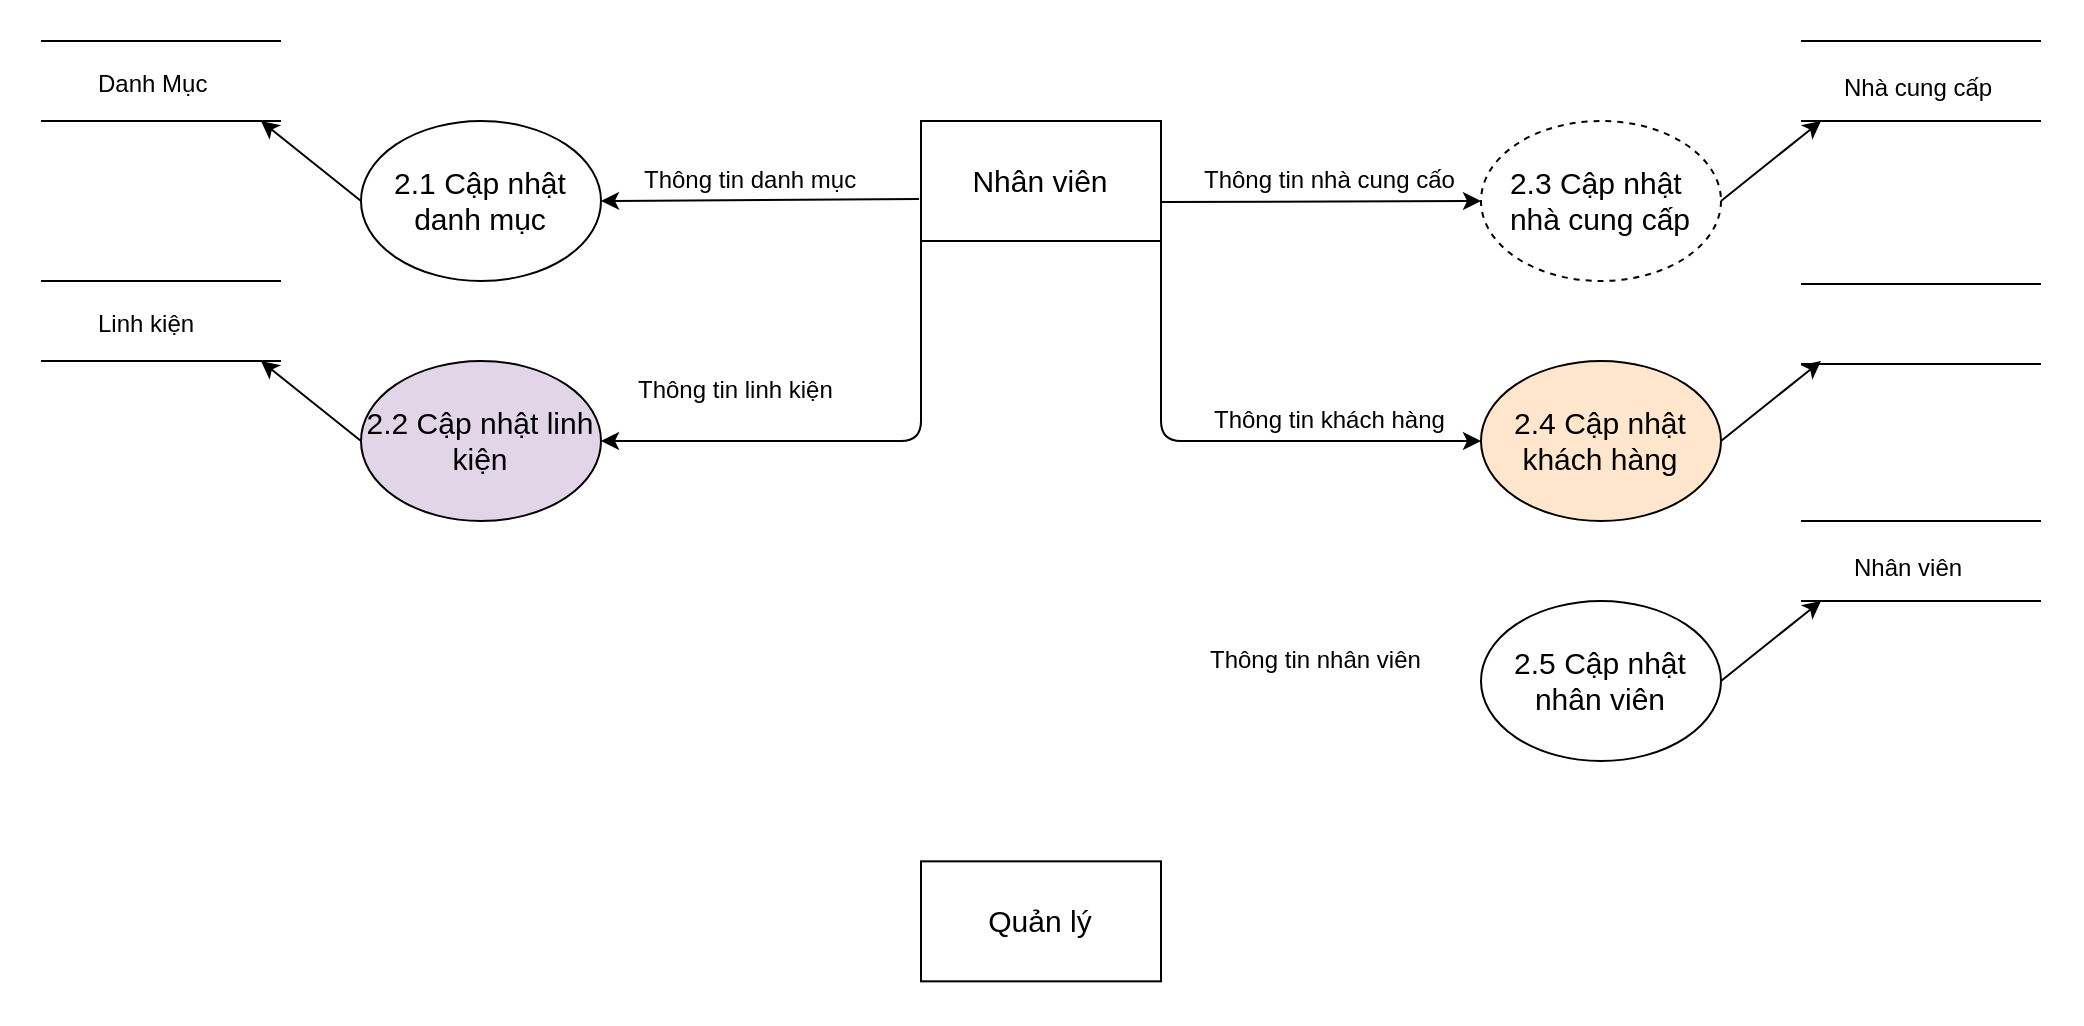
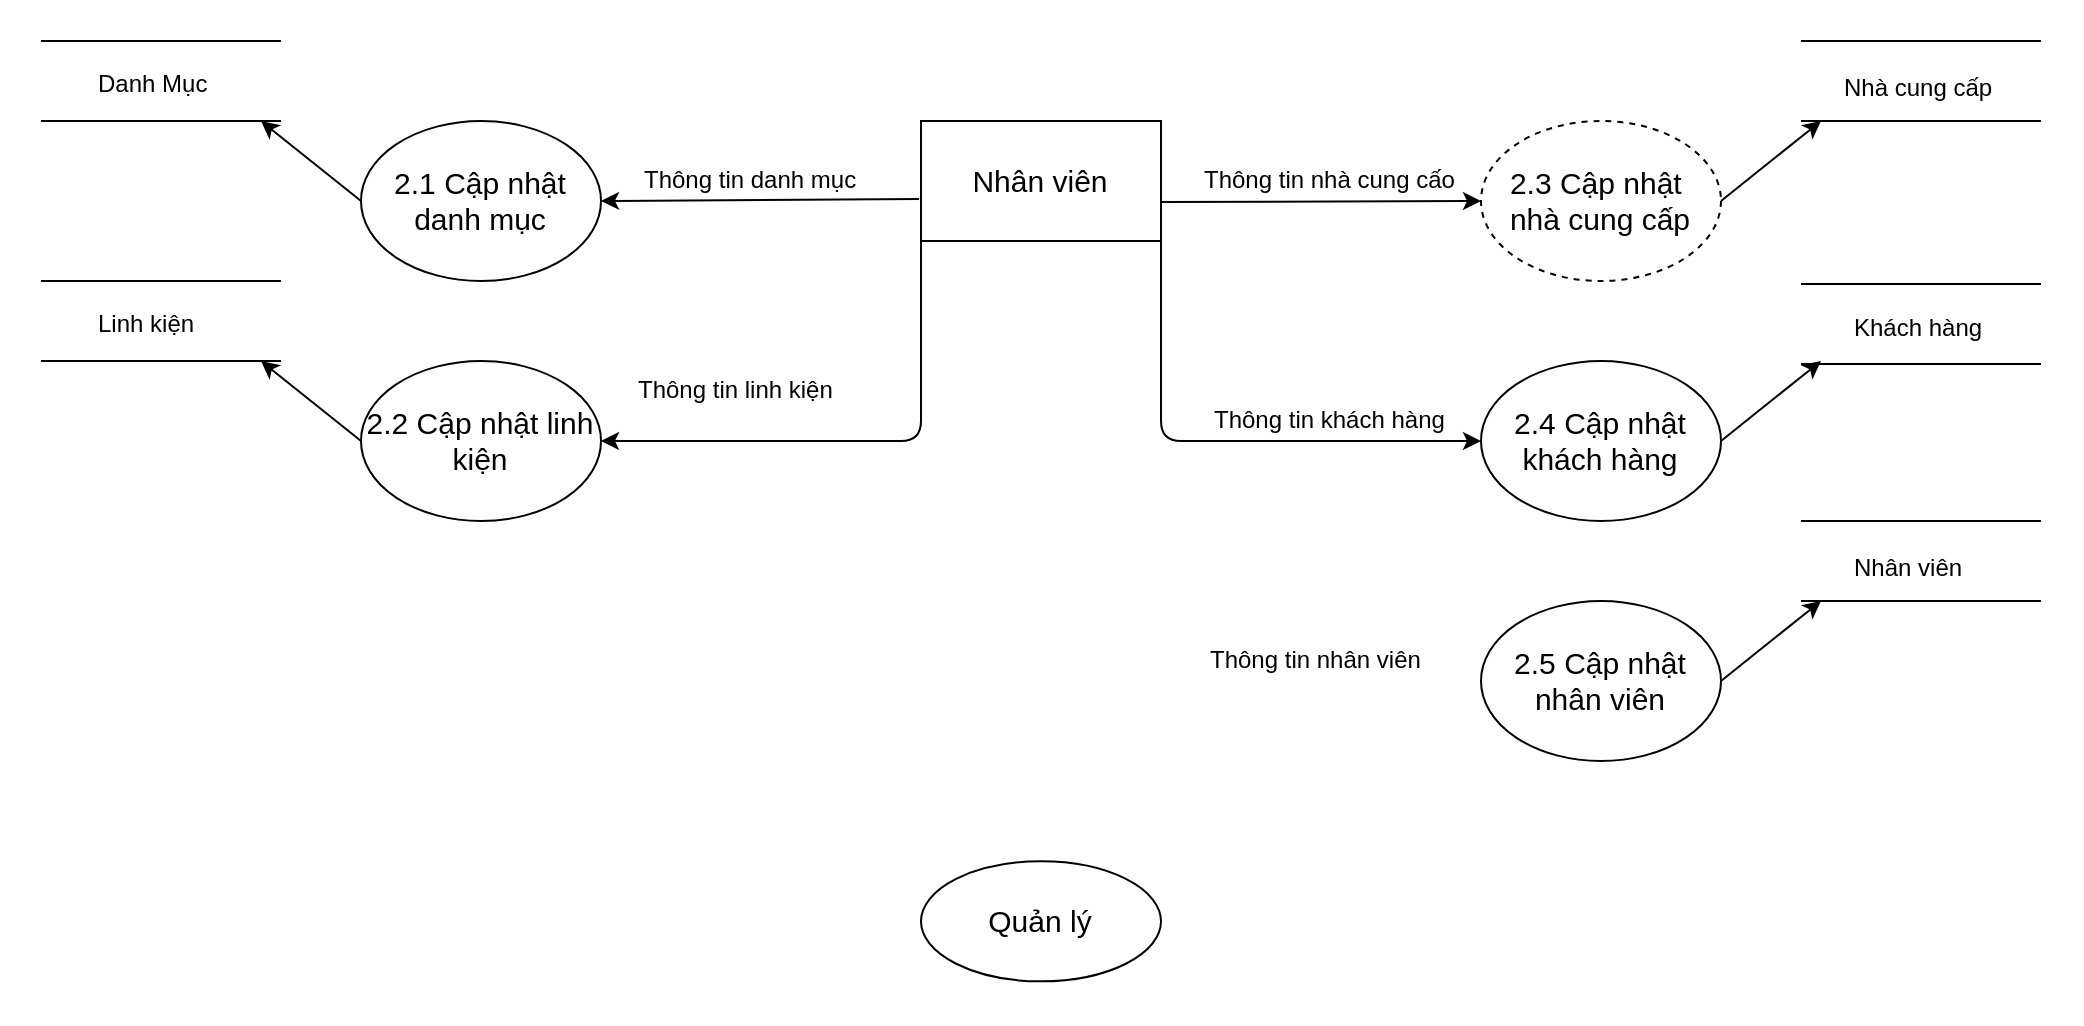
  <mxCell id="0" />
  <mxCell id="1" parent="0" />
  <mxCell id="2" value="Nhân viên" style="rounded=0;whiteSpace=wrap;html=1;fontSize=15;" parent="1" vertex="1"><mxGeometry x="460" y="60" width="120" height="60" as="geometry" /></mxCell>
  <mxCell id="3" value="2.1 Cập nhật danh mục" style="ellipse;whiteSpace=wrap;html=1;fontSize=15;" parent="1" vertex="1"><mxGeometry x="180" y="60" width="120" height="80" as="geometry" /></mxCell>
- <mxCell id="4" value="2.2 Cập nhật linh kiện" style="ellipse;whiteSpace=wrap;html=1;fontSize=15;fillColor=#e1d5e7;" parent="1" vertex="1"><mxGeometry x="180" y="180" width="120" height="80" as="geometry" /></mxCell>
+ <mxCell id="4" value="2.2 Cập nhật linh kiện" style="ellipse;whiteSpace=wrap;html=1;fontSize=15;" parent="1" vertex="1"><mxGeometry x="180" y="180" width="120" height="80" as="geometry" /></mxCell>
  <mxCell id="5" value="2.3 Cập nhật&amp;nbsp; nhà cung cấp" style="ellipse;whiteSpace=wrap;html=1;fontSize=15;dashed=1;" parent="1" vertex="1"><mxGeometry x="740" y="60" width="120" height="80" as="geometry" /></mxCell>
- <mxCell id="6" value="2.4 Cập nhật khách hàng" style="ellipse;whiteSpace=wrap;html=1;fontSize=15;fillColor=#ffe6cc;" parent="1" vertex="1"><mxGeometry x="740" y="180" width="120" height="80" as="geometry" /></mxCell>
+ <mxCell id="6" value="2.4 Cập nhật khách hàng" style="ellipse;whiteSpace=wrap;html=1;fontSize=15;" parent="1" vertex="1"><mxGeometry x="740" y="180" width="120" height="80" as="geometry" /></mxCell>
  <mxCell id="7" value="2.5 Cập nhật nhân viên" style="ellipse;whiteSpace=wrap;html=1;fontSize=15;" parent="1" vertex="1"><mxGeometry x="740" y="300" width="120" height="80" as="geometry" /></mxCell>
- <mxCell id="8" value="Quản lý" style="rounded=0;whiteSpace=wrap;html=1;fontSize=15;" parent="1" vertex="1"><mxGeometry x="460" y="430.167" width="120" height="60" as="geometry" /></mxCell>
+ <mxCell id="8" value="Quản lý" style="ellipse;whiteSpace=wrap;html=1;fontSize=15;" parent="1" vertex="1"><mxGeometry x="460" y="430.167" width="120" height="60" as="geometry" /></mxCell>
  <mxCell id="9" value="" style="endArrow=none;html=1;" parent="1" edge="1"><mxGeometry width="50" height="50" relative="1" as="geometry"><mxPoint y="20" as="sourcePoint" x="20" /><mxPoint x="140" y="20" as="targetPoint" /></mxGeometry></mxCell>
  <mxCell id="10" value="" style="endArrow=none;html=1;" parent="1" edge="1"><mxGeometry width="50" height="50" relative="1" as="geometry"><mxPoint y="60" as="sourcePoint" x="20" /><mxPoint x="140" y="60" as="targetPoint" /></mxGeometry></mxCell>
  <mxCell id="11" value="Danh Mục" style="text;html=1;resizable=0;points=[];autosize=1;align=left;verticalAlign=top;spacingTop=-4;" parent="1" vertex="1"><mxGeometry x="47" y="32" width="70" height="20" as="geometry" /></mxCell>
  <mxCell id="12" value="" style="endArrow=none;html=1;" parent="1" edge="1"><mxGeometry width="50" height="50" relative="1" as="geometry"><mxPoint y="180" as="sourcePoint" x="20" /><mxPoint x="140" y="180" as="targetPoint" /></mxGeometry></mxCell>
  <mxCell id="13" value="Linh kiện" style="text;html=1;resizable=0;points=[];autosize=1;align=left;verticalAlign=top;spacingTop=-4;" parent="1" vertex="1"><mxGeometry x="47" y="152" width="60" height="20" as="geometry" /></mxCell>
  <mxCell id="14" value="" style="endArrow=none;html=1;" parent="1" edge="1"><mxGeometry width="50" height="50" relative="1" as="geometry"><mxPoint y="140" as="sourcePoint" x="20" /><mxPoint x="140" y="140" as="targetPoint" /></mxGeometry></mxCell>
  <mxCell id="15" value="" style="endArrow=classic;html=1;exitX=0;exitY=0.5;exitDx=0;exitDy=0;" parent="1" edge="1"><mxGeometry width="50" height="50" relative="1" as="geometry"><mxPoint x="180" y="220" as="sourcePoint" /><mxPoint x="130" y="180" as="targetPoint" /></mxGeometry></mxCell>
  <mxCell id="16" value="" style="endArrow=classic;html=1;exitX=0;exitY=0.5;exitDx=0;exitDy=0;" parent="1" edge="1"><mxGeometry width="50" height="50" relative="1" as="geometry"><mxPoint x="180" y="100" as="sourcePoint" /><mxPoint x="130" y="60" as="targetPoint" /></mxGeometry></mxCell>
  <mxCell id="17" value="" style="endArrow=classic;html=1;entryX=1;entryY=0.5;entryDx=0;entryDy=0;exitX=-0.008;exitY=0.65;exitDx=0;exitDy=0;exitPerimeter=0;" parent="1" source="2" target="3" edge="1"><mxGeometry width="50" height="50" relative="1" as="geometry"><mxPoint x="380" y="110" as="sourcePoint" /><mxPoint x="430" y="60" as="targetPoint" /></mxGeometry></mxCell>
  <mxCell id="18" value="" style="endArrow=classic;html=1;entryX=1;entryY=0.5;entryDx=0;entryDy=0;exitX=0;exitY=0.75;exitDx=0;exitDy=0;" parent="1" source="2" target="4" edge="1"><mxGeometry width="50" height="50" relative="1" as="geometry"><mxPoint x="460" y="220" as="sourcePoint" /><mxPoint x="510" y="170" as="targetPoint" /><Array as="points"><mxPoint x="460" y="220" /></Array></mxGeometry></mxCell>
  <mxCell id="19" value="" style="endArrow=none;html=1;" parent="1" edge="1"><mxGeometry width="50" height="50" relative="1" as="geometry"><mxPoint x="900" y="60" as="sourcePoint" /><mxPoint x="1020" y="60" as="targetPoint" /></mxGeometry></mxCell>
  <mxCell id="20" value="Nhà cung cấp" style="text;html=1;resizable=0;points=[];autosize=1;align=left;verticalAlign=top;spacingTop=-4;" parent="1" vertex="1"><mxGeometry x="920" y="33.5" width="90" height="20" as="geometry" /></mxCell>
  <mxCell id="21" value="" style="endArrow=none;html=1;" parent="1" edge="1"><mxGeometry width="50" height="50" relative="1" as="geometry"><mxPoint x="900" y="20" as="sourcePoint" /><mxPoint x="1020" y="20" as="targetPoint" /></mxGeometry></mxCell>
+ <mxCell id="22" value="Khách hàng" style="text;html=1;resizable=0;points=[];autosize=1;align=left;verticalAlign=top;spacingTop=-4;" parent="1" vertex="1"><mxGeometry x="925" y="153.5" width="80" height="20" as="geometry" /></mxCell>
  <mxCell id="23" value="" style="endArrow=none;html=1;" parent="1" edge="1"><mxGeometry width="50" height="50" relative="1" as="geometry"><mxPoint x="900" y="181.5" as="sourcePoint" /><mxPoint x="1020" y="181.5" as="targetPoint" /></mxGeometry></mxCell>
  <mxCell id="24" value="" style="endArrow=none;html=1;" parent="1" edge="1"><mxGeometry width="50" height="50" relative="1" as="geometry"><mxPoint x="900" y="141.5" as="sourcePoint" /><mxPoint x="1020" y="141.5" as="targetPoint" /></mxGeometry></mxCell>
  <mxCell id="25" value="" style="endArrow=none;html=1;" parent="1" edge="1"><mxGeometry width="50" height="50" relative="1" as="geometry"><mxPoint x="900" y="300" as="sourcePoint" /><mxPoint x="1020" y="300" as="targetPoint" /></mxGeometry></mxCell>
  <mxCell id="26" value="Nhân viên" style="text;html=1;resizable=0;points=[];autosize=1;align=left;verticalAlign=top;spacingTop=-4;" parent="1" vertex="1"><mxGeometry x="925" y="273.5" width="70" height="20" as="geometry" /></mxCell>
  <mxCell id="27" value="" style="endArrow=none;html=1;" parent="1" edge="1"><mxGeometry width="50" height="50" relative="1" as="geometry"><mxPoint x="900" y="260" as="sourcePoint" /><mxPoint x="1020" y="260" as="targetPoint" /></mxGeometry></mxCell>
  <mxCell id="28" value="" style="endArrow=classic;html=1;exitX=1;exitY=0.5;exitDx=0;exitDy=0;" parent="1" source="5" edge="1"><mxGeometry width="50" height="50" relative="1" as="geometry"><mxPoint x="890" y="130" as="sourcePoint" /><mxPoint x="910" y="60" as="targetPoint" /></mxGeometry></mxCell>
  <mxCell id="29" value="" style="endArrow=classic;html=1;exitX=1;exitY=0.5;exitDx=0;exitDy=0;" parent="1" edge="1"><mxGeometry width="50" height="50" relative="1" as="geometry"><mxPoint x="860" y="220" as="sourcePoint" /><mxPoint x="910" y="180" as="targetPoint" /></mxGeometry></mxCell>
  <mxCell id="30" value="" style="endArrow=classic;html=1;exitX=1;exitY=0.5;exitDx=0;exitDy=0;" parent="1" edge="1"><mxGeometry width="50" height="50" relative="1" as="geometry"><mxPoint x="860" y="340" as="sourcePoint" /><mxPoint x="910" y="300" as="targetPoint" /></mxGeometry></mxCell>
  <mxCell id="31" value="" style="endArrow=classic;html=1;entryX=0;entryY=0.5;entryDx=0;entryDy=0;exitX=1;exitY=0.676;exitDx=0;exitDy=0;exitPerimeter=0;" parent="1" source="2" target="5" edge="1"><mxGeometry width="50" height="50" relative="1" as="geometry"><mxPoint x="610" y="110" as="sourcePoint" /><mxPoint x="660" y="60" as="targetPoint" /></mxGeometry></mxCell>
  <mxCell id="32" value="" style="endArrow=classic;html=1;entryX=0;entryY=0.5;entryDx=0;entryDy=0;exitX=1;exitY=0.75;exitDx=0;exitDy=0;" parent="1" source="2" target="6" edge="1"><mxGeometry width="50" height="50" relative="1" as="geometry"><mxPoint x="620" y="210" as="sourcePoint" /><mxPoint x="670" y="160" as="targetPoint" /><Array as="points"><mxPoint x="580" y="220" /></Array></mxGeometry></mxCell>
  <mxCell id="33" value="Thông tin danh mục" style="text;html=1;resizable=0;points=[];autosize=1;align=left;verticalAlign=top;spacingTop=-4;" parent="1" vertex="1"><mxGeometry x="320" y="80" width="120" height="20" as="geometry" /></mxCell>
  <mxCell id="34" value="Thông tin linh kiện" style="text;html=1;resizable=0;points=[];autosize=1;align=left;verticalAlign=top;spacingTop=-4;" parent="1" vertex="1"><mxGeometry x="317" y="185" width="110" height="20" as="geometry" /></mxCell>
  <mxCell id="35" value="Thông tin nhà cung cấo" style="text;html=1;resizable=0;points=[];autosize=1;align=left;verticalAlign=top;spacingTop=-4;" parent="1" vertex="1"><mxGeometry x="600" y="80" width="140" height="20" as="geometry" /></mxCell>
  <mxCell id="36" value="Thông tin khách hàng" style="text;html=1;resizable=0;points=[];autosize=1;align=left;verticalAlign=top;spacingTop=-4;" parent="1" vertex="1"><mxGeometry x="605" y="200" width="130" height="20" as="geometry" /></mxCell>
  <mxCell id="37" value="Thông tin nhân viên" style="text;html=1;resizable=0;points=[];autosize=1;align=left;verticalAlign=top;spacingTop=-4;" parent="1" vertex="1"><mxGeometry x="603" y="320" width="120" height="20" as="geometry" /></mxCell>
